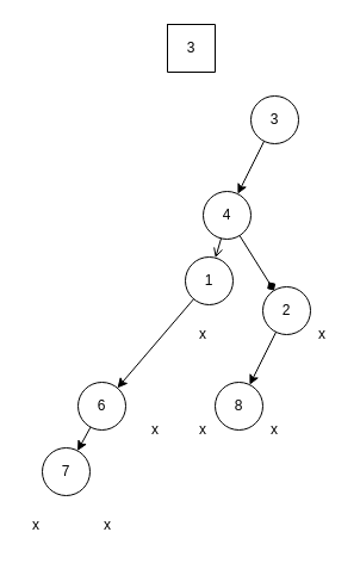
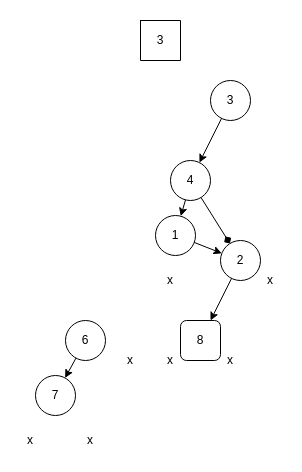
  <mxCell id="0" />
  <mxCell id="1" parent="0" />
  <mxCell id="2" value="3" style="ellipse;whiteSpace=wrap;html=1;aspect=fixed;fillColor=none;" parent="1" vertex="1"><mxGeometry x="210" y="80" width="40" height="40" as="geometry" /></mxCell>
- <mxCell id="3" style="rounded=0;orthogonalLoop=1;jettySize=auto;html=1;endArrow=open;" parent="1" source="4" target="6" edge="1"><mxGeometry relative="1" as="geometry" /></mxCell>
+ <mxCell id="3" style="rounded=0;orthogonalLoop=1;jettySize=auto;html=1;" parent="1" source="4" target="6" edge="1"><mxGeometry relative="1" as="geometry" /></mxCell>
  <mxCell id="4" value="4" style="ellipse;whiteSpace=wrap;html=1;aspect=fixed;fillColor=none;" parent="1" vertex="1"><mxGeometry x="170" y="160" width="40" height="40" as="geometry" /></mxCell>
  <mxCell id="5" value="" style="endArrow=classic;html=1;rounded=0;" parent="1" source="2" target="4" edge="1"><mxGeometry width="50" height="50" relative="1" as="geometry"><mxPoint x="370" y="380" as="sourcePoint" /><mxPoint x="420" y="330" as="targetPoint" /></mxGeometry></mxCell>
  <mxCell id="6" value="1" style="ellipse;whiteSpace=wrap;html=1;aspect=fixed;fillColor=none;" parent="1" vertex="1"><mxGeometry x="155" y="215" width="40" height="40" as="geometry" /></mxCell>
  <mxCell id="7" value="x" style="text;html=1;align=center;verticalAlign=middle;whiteSpace=wrap;rounded=0;" parent="1" vertex="1"><mxGeometry x="80" y="430" width="20" height="20" as="geometry" /></mxCell>
  <mxCell id="8" value="" style="shape=table;startSize=0;container=1;collapsible=0;childLayout=tableLayout;fillColor=none;" parent="1" vertex="1"><mxGeometry x="140" y="20" width="40" height="40" as="geometry" /></mxCell>
  <mxCell id="9" value="" style="shape=tableRow;horizontal=0;startSize=0;swimlaneHead=0;swimlaneBody=0;strokeColor=inherit;top=0;left=0;bottom=0;right=0;collapsible=0;dropTarget=0;fillColor=none;points=[[0,0.5],[1,0.5]];portConstraint=eastwest;" parent="8" vertex="1"><mxGeometry width="40" height="40" as="geometry" /></mxCell>
  <mxCell id="10" value="3" style="shape=partialRectangle;html=1;whiteSpace=wrap;connectable=0;strokeColor=inherit;overflow=hidden;fillColor=none;top=0;left=0;bottom=0;right=0;pointerEvents=1;" parent="9" vertex="1"><mxGeometry width="40" height="40" as="geometry"><mxRectangle width="40" height="40" as="alternateBounds" /></mxGeometry></mxCell>
  <mxCell id="11" value="6" style="ellipse;whiteSpace=wrap;html=1;aspect=fixed;fillColor=none;" parent="1" vertex="1"><mxGeometry x="65" y="320" width="40" height="40" as="geometry" /></mxCell>
- <mxCell id="12" style="rounded=0;orthogonalLoop=1;jettySize=auto;html=1;" parent="1" source="6" target="11" edge="1"><mxGeometry relative="1" as="geometry"><mxPoint x="180" y="320" as="sourcePoint" /><mxPoint x="151" y="253" as="targetPoint" /></mxGeometry></mxCell>
+ <mxCell id="12" style="rounded=0;orthogonalLoop=1;jettySize=auto;html=1;" parent="1" source="6" target="18" edge="1"><mxGeometry relative="1" as="geometry"><mxPoint x="180" y="320" as="sourcePoint" /><mxPoint x="151" y="253" as="targetPoint" /></mxGeometry></mxCell>
  <mxCell id="13" value="7" style="ellipse;whiteSpace=wrap;html=1;aspect=fixed;fillColor=none;" parent="1" vertex="1"><mxGeometry x="35" y="375" width="40" height="40" as="geometry" /></mxCell>
  <mxCell id="14" style="rounded=0;orthogonalLoop=1;jettySize=auto;html=1;" parent="1" source="11" target="13" edge="1"><mxGeometry relative="1" as="geometry"><mxPoint x="181" y="208" as="sourcePoint" /><mxPoint x="159" y="252" as="targetPoint" /></mxGeometry></mxCell>
  <mxCell id="15" value="x" style="text;html=1;align=center;verticalAlign=middle;whiteSpace=wrap;rounded=0;" parent="1" vertex="1"><mxGeometry x="20" y="430" width="20" height="20" as="geometry" /></mxCell>
  <mxCell id="16" value="x" style="text;html=1;align=center;verticalAlign=middle;whiteSpace=wrap;rounded=0;" parent="1" vertex="1"><mxGeometry x="120" y="350" width="20" height="20" as="geometry" /></mxCell>
  <mxCell id="17" value="x" style="text;html=1;align=center;verticalAlign=middle;whiteSpace=wrap;rounded=0;" parent="1" vertex="1"><mxGeometry x="160" y="270" width="20" height="20" as="geometry" /></mxCell>
  <mxCell id="18" value="2" style="ellipse;whiteSpace=wrap;html=1;aspect=fixed;fillColor=none;" parent="1" vertex="1"><mxGeometry x="220" y="240" width="40" height="40" as="geometry" /></mxCell>
  <mxCell id="19" value="" style="endArrow=diamond;html=1;rounded=0;" parent="1" source="4" target="18" edge="1"><mxGeometry width="50" height="50" relative="1" as="geometry"><mxPoint x="221" y="128" as="sourcePoint" /><mxPoint x="199" y="172" as="targetPoint" /></mxGeometry></mxCell>
- <mxCell id="20" value="8" style="ellipse;whiteSpace=wrap;html=1;aspect=fixed;fillColor=none;" parent="1" vertex="1"><mxGeometry x="180" y="320" width="40" height="40" as="geometry" /></mxCell>
+ <mxCell id="20" value="8" style="whiteSpace=wrap;html=1;aspect=fixed;fillColor=none;rounded=1;" parent="1" vertex="1"><mxGeometry x="180" y="320" width="40" height="40" as="geometry" /></mxCell>
  <mxCell id="21" value="" style="endArrow=classic;html=1;rounded=0;" parent="1" source="18" target="20" edge="1"><mxGeometry width="50" height="50" relative="1" as="geometry"><mxPoint x="219" y="208" as="sourcePoint" /><mxPoint x="241" y="252" as="targetPoint" /></mxGeometry></mxCell>
  <mxCell id="22" value="x" style="text;html=1;align=center;verticalAlign=middle;whiteSpace=wrap;rounded=0;" parent="1" vertex="1"><mxGeometry x="160" y="350" width="20" height="20" as="geometry" /></mxCell>
  <mxCell id="23" value="x" style="text;html=1;align=center;verticalAlign=middle;whiteSpace=wrap;rounded=0;" parent="1" vertex="1"><mxGeometry x="220" y="350" width="20" height="20" as="geometry" /></mxCell>
  <mxCell id="24" value="x" style="text;html=1;align=center;verticalAlign=middle;whiteSpace=wrap;rounded=0;" vertex="1" parent="1"><mxGeometry x="260" y="270" width="20" height="20" as="geometry" /></mxCell>
